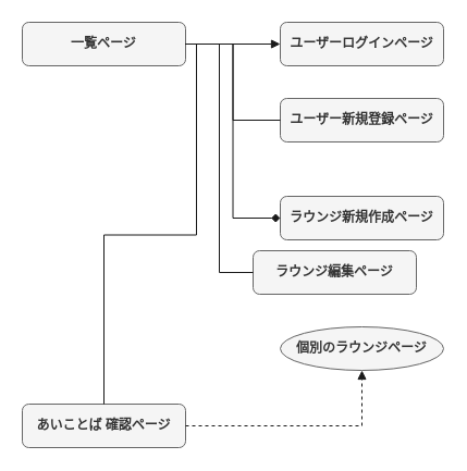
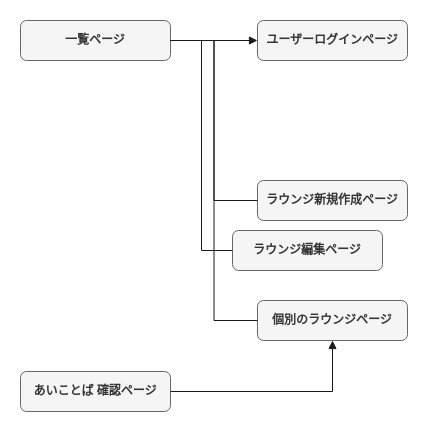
  <mxCell id="0" />
  <mxCell id="1" parent="0" />
  <mxCell id="2" value="ユーザーログインページ" style="rounded=1;whiteSpace=wrap;html=1;fillColor=#f5f5f5;fontColor=#333333;strokeColor=#666666;fontStyle=1" vertex="1" parent="1"><mxGeometry x="257" y="20" width="150" height="40" as="geometry" /></mxCell>
  <mxCell id="3" value="一覧ページ" style="rounded=1;whiteSpace=wrap;html=1;fillColor=#f5f5f5;fontColor=#333333;strokeColor=#666666;fontStyle=1" vertex="1" parent="1"><mxGeometry x="20" y="20" width="150" height="40" as="geometry" /></mxCell>
- <mxCell id="4" value="ユーザー新規登録ページ" style="rounded=1;whiteSpace=wrap;html=1;fillColor=#f5f5f5;fontColor=#333333;strokeColor=#666666;fontStyle=1" vertex="1" parent="1"><mxGeometry x="257" y="90" width="150" height="40" as="geometry" /></mxCell>
  <mxCell id="5" value="ラウンジ新規作成ページ" style="rounded=1;whiteSpace=wrap;html=1;fillColor=#f5f5f5;fontColor=#333333;strokeColor=#666666;fontStyle=1" vertex="1" parent="1"><mxGeometry x="257" y="180" width="150" height="40" as="geometry" /></mxCell>
- <mxCell id="6" value="個別のラウンジページ" style="ellipse;whiteSpace=wrap;html=1;fillColor=#f5f5f5;fontColor=#333333;strokeColor=#666666;fontStyle=1;" vertex="1" parent="1"><mxGeometry x="257" y="300" width="150" height="40" as="geometry" /></mxCell>
+ <mxCell id="6" value="個別のラウンジページ" style="rounded=1;whiteSpace=wrap;html=1;fillColor=#f5f5f5;fontColor=#333333;strokeColor=#666666;fontStyle=1" vertex="1" parent="1"><mxGeometry x="257" y="300" width="150" height="40" as="geometry" /></mxCell>
  <mxCell id="7" value="ラウンジ編集ページ" style="rounded=1;whiteSpace=wrap;html=1;fillColor=#f5f5f5;fontColor=#333333;strokeColor=#666666;fontStyle=1" vertex="1" parent="1"><mxGeometry x="232" y="230" width="150" height="40" as="geometry" /></mxCell>
  <mxCell id="8" value="あいことば 確認ページ" style="rounded=1;whiteSpace=wrap;html=1;fillColor=#f5f5f5;fontColor=#333333;strokeColor=#666666;fontStyle=1" vertex="1" parent="1"><mxGeometry x="20" y="371" width="150" height="40" as="geometry" /></mxCell>
- <mxCell id="9" value="" style="endArrow=none;html=1;strokeColor=#1A1A1A;exitX=1;exitY=0.5;exitDx=0;exitDy=0;entryX=0;entryY=0.5;entryDx=0;entryDy=0;edgeStyle=orthogonalEdgeStyle;rounded=0;" edge="1" parent="1" source="3" target="4"><mxGeometry width="50" height="50" relative="1" as="geometry"><mxPoint x="188" y="16" as="sourcePoint" /><mxPoint x="238" y="-34" as="targetPoint" /></mxGeometry></mxCell>
  <mxCell id="10" value="" style="endArrow=block;html=1;strokeColor=#1A1A1A;exitX=1;exitY=0.5;exitDx=0;exitDy=0;entryX=0;entryY=0.5;entryDx=0;entryDy=0;edgeStyle=orthogonalEdgeStyle;rounded=0;" edge="1" parent="1" source="3" target="2"><mxGeometry width="50" height="50" relative="1" as="geometry"><mxPoint x="188" y="16" as="sourcePoint" /><mxPoint x="238" y="-34" as="targetPoint" /></mxGeometry></mxCell>
- <mxCell id="11" value="" style="endArrow=diamond;html=1;strokeColor=#1A1A1A;exitX=1;exitY=0.5;exitDx=0;exitDy=0;entryX=0;entryY=0.5;entryDx=0;entryDy=0;edgeStyle=orthogonalEdgeStyle;rounded=0;" edge="1" parent="1" source="3" target="5"><mxGeometry width="50" height="50" relative="1" as="geometry"><mxPoint x="188" y="16" as="sourcePoint" /><mxPoint x="238" y="-34" as="targetPoint" /></mxGeometry></mxCell>
+ <mxCell id="11" value="" style="endArrow=none;html=1;strokeColor=#1A1A1A;exitX=1;exitY=0.5;exitDx=0;exitDy=0;entryX=0;entryY=0.5;entryDx=0;entryDy=0;edgeStyle=orthogonalEdgeStyle;rounded=0;" edge="1" parent="1" source="3" target="5"><mxGeometry width="50" height="50" relative="1" as="geometry"><mxPoint x="188" y="16" as="sourcePoint" /><mxPoint x="238" y="-34" as="targetPoint" /></mxGeometry></mxCell>
  <mxCell id="12" value="" style="endArrow=none;html=1;strokeColor=#1A1A1A;exitX=1;exitY=0.5;exitDx=0;exitDy=0;entryX=0;entryY=0.5;entryDx=0;entryDy=0;edgeStyle=orthogonalEdgeStyle;rounded=0;" edge="1" parent="1" source="3" target="7"><mxGeometry width="50" height="50" relative="1" as="geometry"><mxPoint x="188" y="16" as="sourcePoint" /><mxPoint x="238" y="-34" as="targetPoint" /></mxGeometry></mxCell>
- <mxCell id="13" value="" style="endArrow=none;html=1;strokeColor=#1A1A1A;exitX=1;exitY=0.5;exitDx=0;exitDy=0;edgeStyle=orthogonalEdgeStyle;rounded=0;" edge="1" parent="1" source="3" target="8"><mxGeometry width="50" height="50" relative="1" as="geometry"><mxPoint x="188" y="16" as="sourcePoint" /><mxPoint x="238" y="-34" as="targetPoint" /></mxGeometry></mxCell>
- <mxCell id="14" value="" style="endArrow=block;html=1;rounded=0;strokeColor=#1A1A1A;exitX=1;exitY=0.5;exitDx=0;exitDy=0;edgeStyle=orthogonalEdgeStyle;startArrow=none;startFill=0;endFill=1;entryX=0.5;entryY=1;entryDx=0;entryDy=0;dashed=1;" edge="1" parent="1" source="8" target="6"><mxGeometry width="50" height="50" relative="1" as="geometry"><mxPoint x="275" y="365" as="sourcePoint" /><mxPoint x="382" y="370" as="targetPoint" /></mxGeometry></mxCell>
+ <mxCell id="13" value="" style="endArrow=none;html=1;strokeColor=#1A1A1A;exitX=1;exitY=0.5;exitDx=0;exitDy=0;entryX=0;entryY=0.5;entryDx=0;entryDy=0;edgeStyle=orthogonalEdgeStyle;rounded=0;" edge="1" parent="1" source="3" target="6"><mxGeometry width="50" height="50" relative="1" as="geometry"><mxPoint x="188" y="16" as="sourcePoint" /><mxPoint x="238" y="-34" as="targetPoint" /></mxGeometry></mxCell>
+ <mxCell id="14" value="" style="endArrow=block;html=1;rounded=0;strokeColor=#1A1A1A;exitX=1;exitY=0.5;exitDx=0;exitDy=0;edgeStyle=orthogonalEdgeStyle;startArrow=none;startFill=0;endFill=1;entryX=0.5;entryY=1;entryDx=0;entryDy=0;" edge="1" parent="1" source="8" target="6"><mxGeometry width="50" height="50" relative="1" as="geometry"><mxPoint x="275" y="365" as="sourcePoint" /><mxPoint x="382" y="370" as="targetPoint" /></mxGeometry></mxCell>
